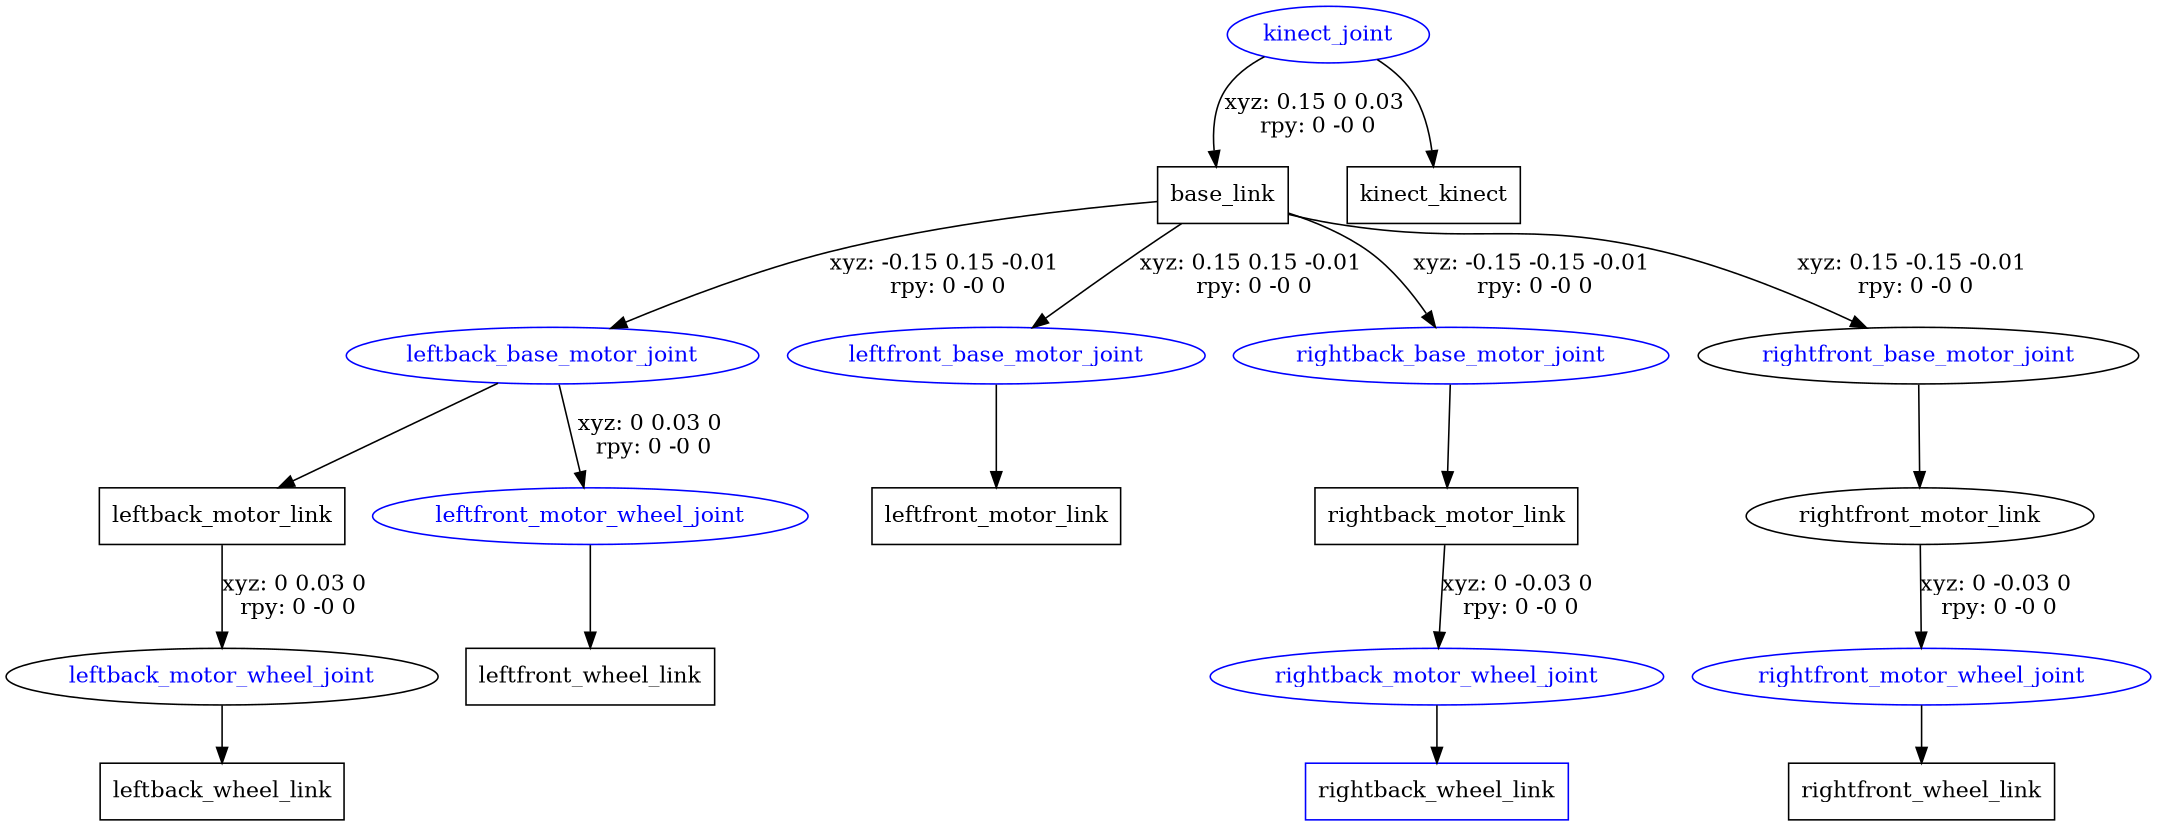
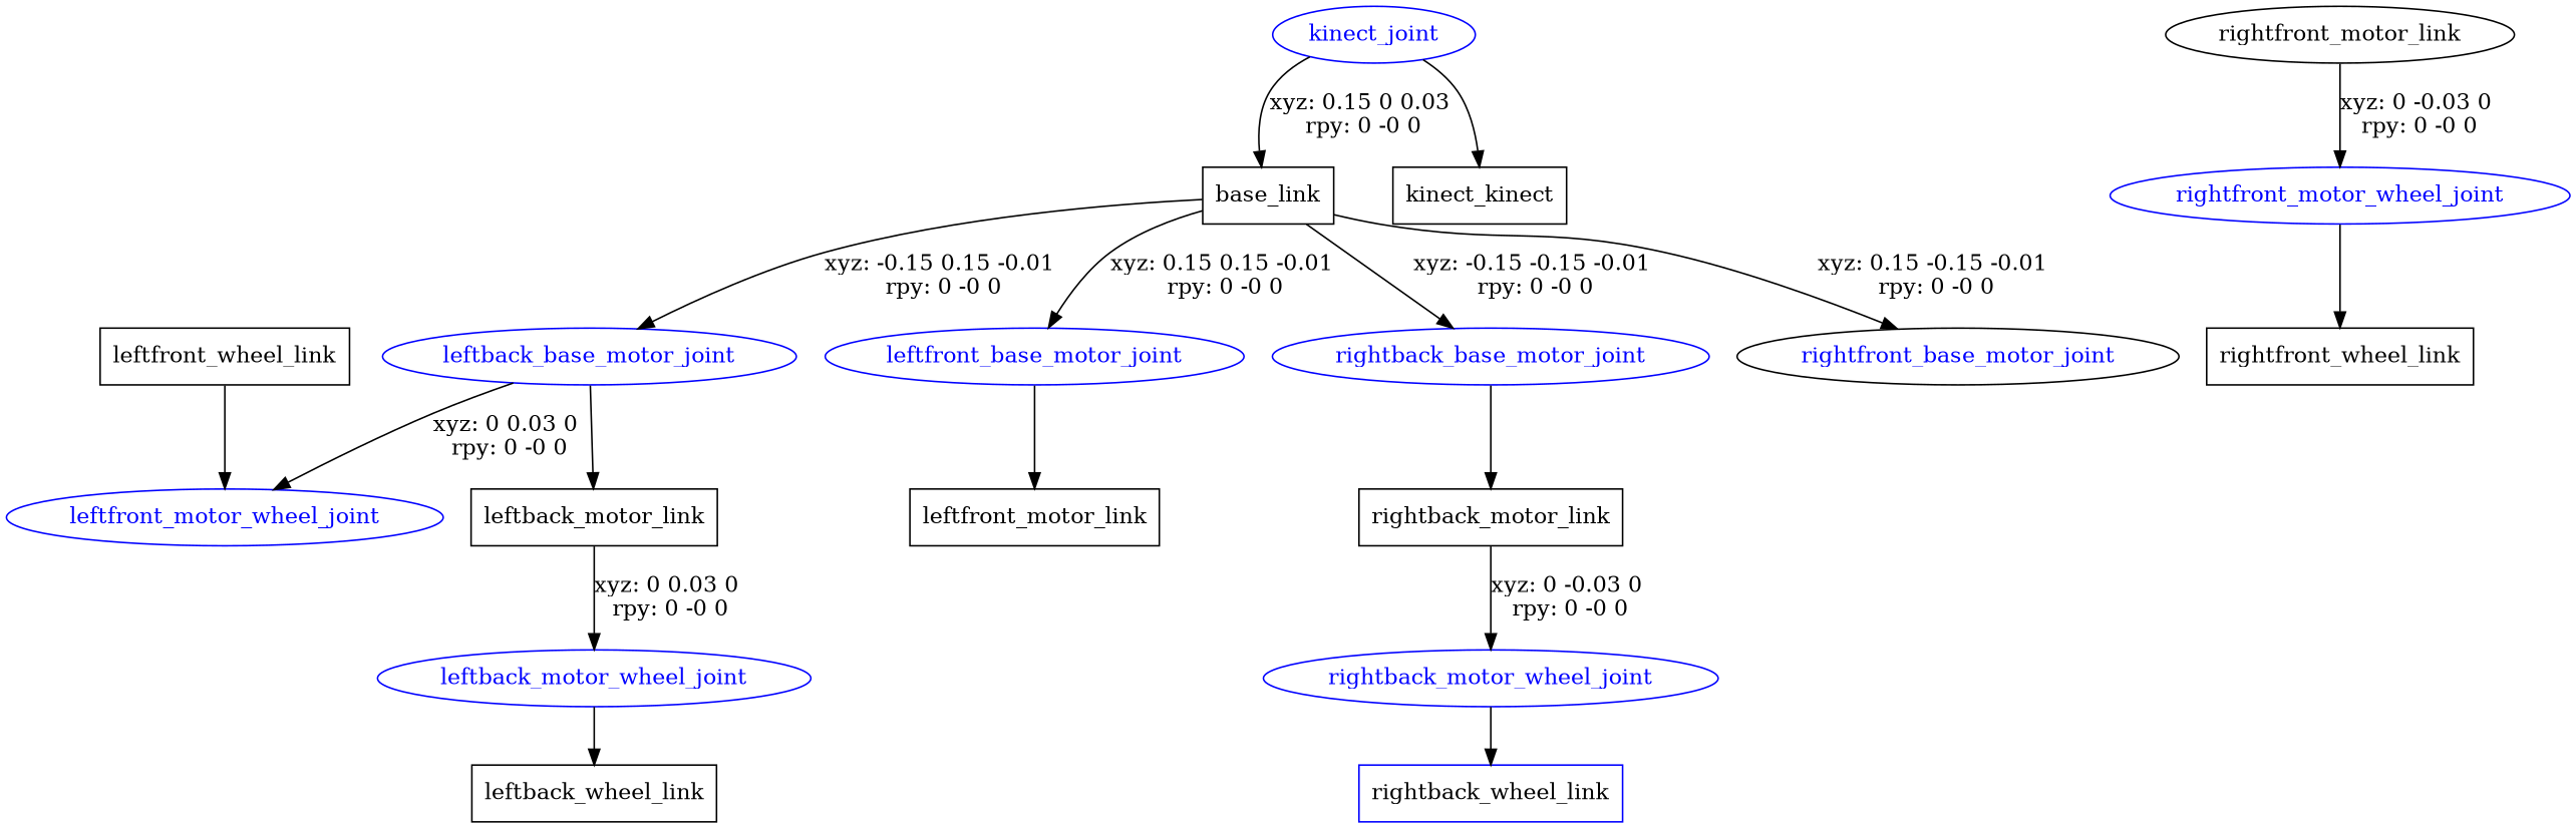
  digraph {
    node [shape=ellipse]
    n1 [label=base_link shape=box]
    leftback_base_motor_joint [color=blue fontcolor=blue]
    leftfront_base_motor_joint [color=blue fontcolor=blue]
    rightback_base_motor_joint [color=blue fontcolor=blue]
    rightfront_base_motor_joint [color=black fontcolor=blue]
    kinect_joint [color=blue fontcolor=blue]
    n7 [label=kinect_kinect shape=box]
    n8 [label=leftback_motor_link shape=box]
    leftfront_motor_wheel_joint [color=blue fontcolor=blue]
    n10 [label=leftfront_motor_link shape=box]
    n11 [label=rightback_motor_link shape=box]
    n12 [label=rightfront_motor_link]
-   leftback_motor_wheel_joint [color=black fontcolor=blue]
+   leftback_motor_wheel_joint [color=blue fontcolor=blue]
    n14 [label=leftback_wheel_link shape=box]
    n15 [label=leftfront_wheel_link shape=box]
    rightback_motor_wheel_joint [color=blue fontcolor=blue]
    n17 [color=blue label=rightback_wheel_link shape=box]
    rightfront_motor_wheel_joint [color=blue fontcolor=blue]
    n19 [label=rightfront_wheel_link shape=box]
    n1 -> leftback_base_motor_joint [label="xyz: -0.15 0.15 -0.01 \nrpy: 0 -0 0"]
    n1 -> leftfront_base_motor_joint [label="xyz: 0.15 0.15 -0.01 \nrpy: 0 -0 0"]
    n1 -> rightback_base_motor_joint [label="xyz: -0.15 -0.15 -0.01 \nrpy: 0 -0 0"]
    n1 -> rightfront_base_motor_joint [label="xyz: 0.15 -0.15 -0.01 \nrpy: 0 -0 0"]
    leftback_base_motor_joint -> n8
    leftback_base_motor_joint -> leftfront_motor_wheel_joint [label="xyz: 0 0.03 0 \nrpy: 0 -0 0"]
    leftfront_base_motor_joint -> n10
    rightback_base_motor_joint -> n11
-   rightfront_base_motor_joint -> n12
    kinect_joint -> n1 [label="xyz: 0.15 0 0.03 \nrpy: 0 -0 0"]
    kinect_joint -> n7
    n8 -> leftback_motor_wheel_joint [label="xyz: 0 0.03 0 \nrpy: 0 -0 0"]
-   leftfront_motor_wheel_joint -> n15
+   n15 -> leftfront_motor_wheel_joint
    n11 -> rightback_motor_wheel_joint [label="xyz: 0 -0.03 0 \nrpy: 0 -0 0"]
    n12 -> rightfront_motor_wheel_joint [label="xyz: 0 -0.03 0 \nrpy: 0 -0 0"]
    leftback_motor_wheel_joint -> n14
    rightback_motor_wheel_joint -> n17
    rightfront_motor_wheel_joint -> n19
  }
